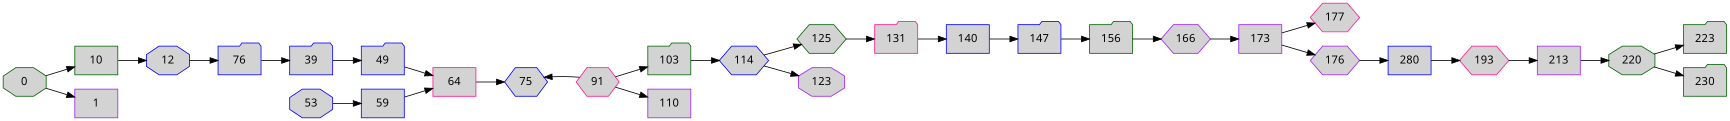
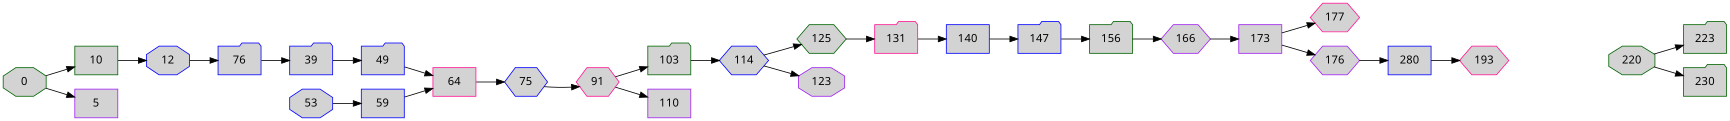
  digraph {
    fontname="Noto Sans"
    rankdir=LR
    node [color=blue fillcolor=lightgray fontname="Noto Sans" shape=box style=filled]
    edge [fontname="Noto Sans"]
    0 [color=darkgreen shape=octagon]
    10 [color=darkgreen]
-   1 [color=purple]
+   1 [color=purple label=5]
    12 [shape=octagon]
    n5 [label=76 shape=folder]
    39 [shape=folder]
    49 [shape=folder]
    64 [color=deeppink]
    53 [shape=octagon]
    59
    75 [shape=hexagon]
    91 [color=deeppink shape=hexagon]
    103 [color=darkgreen shape=folder]
    110 [color=purple]
    114 [shape=hexagon]
    125 [color=darkgreen shape=hexagon]
    123 [color=purple shape=octagon]
    131 [color=deeppink shape=folder]
    140
    147 [shape=folder]
    156 [color=darkgreen shape=folder]
    166 [color=purple shape=hexagon]
    173 [color=purple]
    177 [color=deeppink shape=hexagon]
    176 [color=purple shape=hexagon]
    n26 [label=280]
    193 [color=deeppink shape=hexagon]
-   213 [color=purple]
    220 [color=darkgreen shape=octagon]
    223 [color=darkgreen shape=folder]
    230 [color=darkgreen shape=folder]
    0 -> 10
    0 -> 1
    10 -> 12
    12 -> n5
    n5 -> 39
    39 -> 49
    49 -> 64
    64 -> 75
    53 -> 59
    59 -> 64
-   91 -> 75
+   75 -> 91
    91 -> 103
    91 -> 110
    103 -> 114
    114 -> 125
    114 -> 123
    125 -> 131
    131 -> 140
    140 -> 147
    147 -> 156
    156 -> 166
    166 -> 173
    173 -> 177
    173 -> 176
    176 -> n26
    n26 -> 193
-   193 -> 213
-   213 -> 220
    220 -> 223
    220 -> 230
  }
